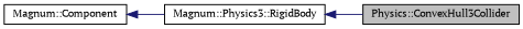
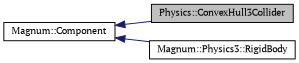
  digraph {
    fontname="PT Serif"
    rankdir=LR
    node [color=black fillcolor=white fontname="PT Serif" fontsize=10 shape=record style=filled]
    edge [color=midnightblue dir=back fontname="PT Serif" fontsize=10 labelfontname=Helvetica labelfontsize=10 style=solid]
    n1 [fillcolor=grey75 fontcolor=black height=0.2 label="Physics::ConvexHull3Collider" width=0.4]
    n2 [height=0.2 label="Magnum::Physics3::RigidBody" width=0.4]
    n3 [height=0.2 label="Magnum::Component" width=0.4]
-   n2 -> n1
+   n3 -> n1
    n3 -> n2
  }
